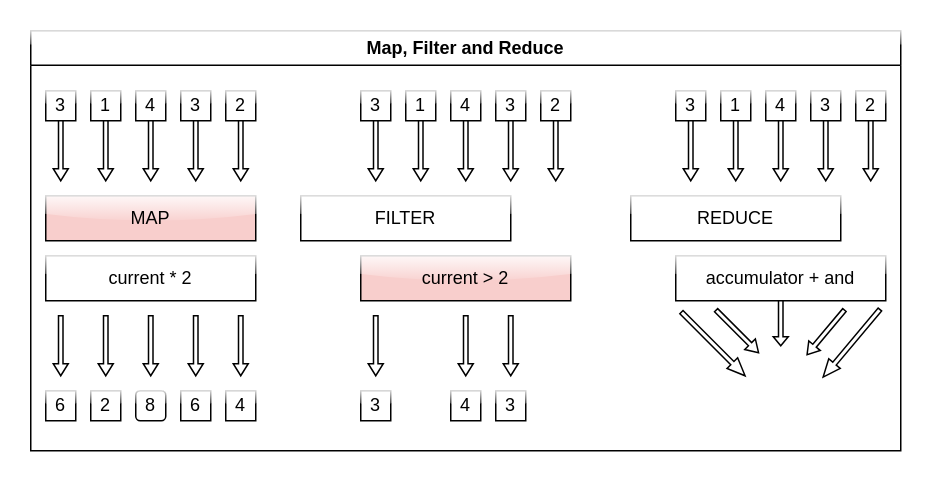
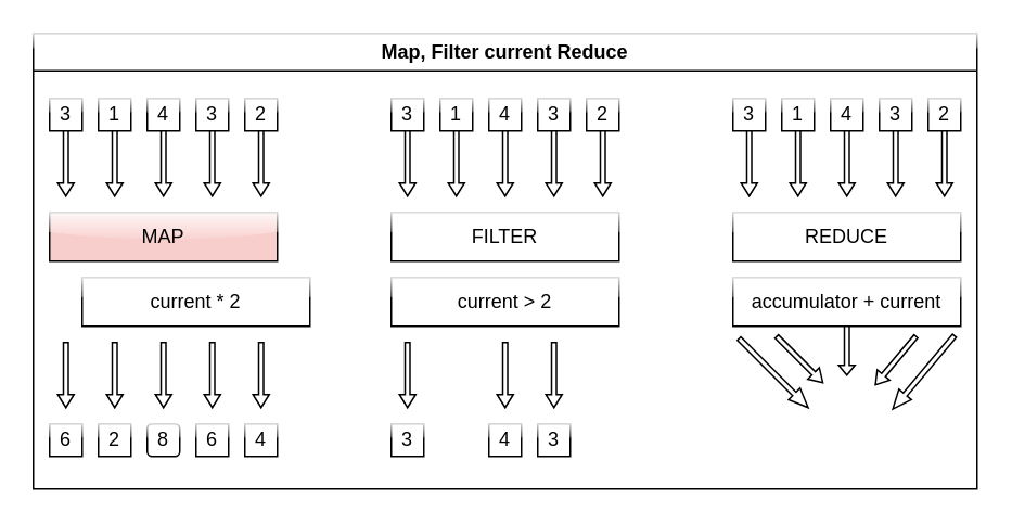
  <mxCell id="0" />
  <mxCell id="1" parent="0" />
- <mxCell id="2" value="Map, Filter and Reduce" style="swimlane;whiteSpace=wrap;html=1;glass=1;" vertex="1" parent="1"><mxGeometry x="20" y="20" width="580" height="280" as="geometry" /></mxCell>
+ <mxCell id="2" value="Map, Filter current Reduce" style="swimlane;whiteSpace=wrap;html=1;glass=1;" vertex="1" parent="1"><mxGeometry x="20" y="20" width="580" height="280" as="geometry" /></mxCell>
  <mxCell id="3" value="2" style="rounded=0;whiteSpace=wrap;html=1;glass=1;" vertex="1" parent="2"><mxGeometry x="340" y="40" width="20" height="20" as="geometry" /></mxCell>
  <mxCell id="4" value="3" style="rounded=0;whiteSpace=wrap;html=1;glass=1;" vertex="1" parent="2"><mxGeometry x="310" y="40" width="20" height="20" as="geometry" /></mxCell>
  <mxCell id="5" value="4" style="rounded=0;whiteSpace=wrap;html=1;glass=1;" vertex="1" parent="2"><mxGeometry x="280" y="40" width="20" height="20" as="geometry" /></mxCell>
  <mxCell id="6" value="1" style="rounded=0;whiteSpace=wrap;html=1;glass=1;" vertex="1" parent="2"><mxGeometry x="250" y="40" width="20" height="20" as="geometry" /></mxCell>
  <mxCell id="7" value="3" style="rounded=0;whiteSpace=wrap;html=1;glass=1;" vertex="1" parent="2"><mxGeometry x="220" y="40" width="20" height="20" as="geometry" /></mxCell>
  <mxCell id="8" value="2" style="rounded=0;whiteSpace=wrap;html=1;glass=1;" vertex="1" parent="2"><mxGeometry x="130" y="40" width="20" height="20" as="geometry" /></mxCell>
  <mxCell id="9" value="3" style="rounded=0;whiteSpace=wrap;html=1;glass=1;" vertex="1" parent="2"><mxGeometry x="100" y="40" width="20" height="20" as="geometry" /></mxCell>
  <mxCell id="10" value="4" style="rounded=0;whiteSpace=wrap;html=1;glass=1;" vertex="1" parent="2"><mxGeometry x="70" y="40" width="20" height="20" as="geometry" /></mxCell>
  <mxCell id="11" value="1" style="rounded=0;whiteSpace=wrap;html=1;glass=1;" vertex="1" parent="2"><mxGeometry x="40" y="40" width="20" height="20" as="geometry" /></mxCell>
  <mxCell id="12" value="3" style="rounded=0;whiteSpace=wrap;html=1;glass=1;" vertex="1" parent="2"><mxGeometry x="10" y="40" width="20" height="20" as="geometry" /></mxCell>
  <mxCell id="13" value="2" style="rounded=0;whiteSpace=wrap;html=1;glass=1;" vertex="1" parent="2"><mxGeometry x="550" y="40" width="20" height="20" as="geometry" /></mxCell>
  <mxCell id="14" value="3" style="rounded=0;whiteSpace=wrap;html=1;glass=1;" vertex="1" parent="2"><mxGeometry x="520" y="40" width="20" height="20" as="geometry" /></mxCell>
  <mxCell id="15" value="4" style="rounded=0;whiteSpace=wrap;html=1;glass=1;" vertex="1" parent="2"><mxGeometry x="490" y="40" width="20" height="20" as="geometry" /></mxCell>
  <mxCell id="16" value="1" style="rounded=0;whiteSpace=wrap;html=1;glass=1;" vertex="1" parent="2"><mxGeometry x="460" y="40" width="20" height="20" as="geometry" /></mxCell>
  <mxCell id="17" value="3" style="rounded=0;whiteSpace=wrap;html=1;glass=1;" vertex="1" parent="2"><mxGeometry x="430" y="40" width="20" height="20" as="geometry" /></mxCell>
  <mxCell id="18" value="MAP" style="rounded=0;whiteSpace=wrap;html=1;glass=1;fillColor=#f8cecc;" vertex="1" parent="2"><mxGeometry x="10" y="110" width="140" height="30" as="geometry" /></mxCell>
- <mxCell id="19" value="current * 2" style="rounded=0;whiteSpace=wrap;html=1;glass=1;" vertex="1" parent="2"><mxGeometry x="10" y="150" width="140" height="30" as="geometry" /></mxCell>
- <mxCell id="20" value="FILTER" style="rounded=0;whiteSpace=wrap;html=1;glass=1;" vertex="1" parent="2"><mxGeometry x="180" y="110" width="140" height="30" as="geometry" /></mxCell>
- <mxCell id="21" value="current &amp;gt; 2" style="rounded=0;whiteSpace=wrap;html=1;glass=1;fillColor=#f8cecc;" vertex="1" parent="2"><mxGeometry x="220" y="150" width="140" height="30" as="geometry" /></mxCell>
- <mxCell id="22" value="REDUCE" style="rounded=0;whiteSpace=wrap;html=1;glass=1;" vertex="1" parent="2"><mxGeometry x="400" y="110" width="140" height="30" as="geometry" /></mxCell>
- <mxCell id="23" value="accumulator + and" style="rounded=0;whiteSpace=wrap;html=1;glass=1;" vertex="1" parent="2"><mxGeometry x="430" y="150" width="140" height="30" as="geometry" /></mxCell>
+ <mxCell id="19" value="current * 2" style="rounded=0;whiteSpace=wrap;html=1;glass=1;" vertex="1" parent="2"><mxGeometry x="30" y="150" width="140" height="30" as="geometry" /></mxCell>
+ <mxCell id="20" value="FILTER" style="rounded=0;whiteSpace=wrap;html=1;glass=1;" vertex="1" parent="2"><mxGeometry x="220" y="110" width="140" height="30" as="geometry" /></mxCell>
+ <mxCell id="21" value="current &amp;gt; 2" style="rounded=0;whiteSpace=wrap;html=1;glass=1;" vertex="1" parent="2"><mxGeometry x="220" y="150" width="140" height="30" as="geometry" /></mxCell>
+ <mxCell id="22" value="REDUCE" style="rounded=0;whiteSpace=wrap;html=1;glass=1;" vertex="1" parent="2"><mxGeometry x="430" y="110" width="140" height="30" as="geometry" /></mxCell>
+ <mxCell id="23" value="accumulator + current" style="rounded=0;whiteSpace=wrap;html=1;glass=1;" vertex="1" parent="2"><mxGeometry x="430" y="150" width="140" height="30" as="geometry" /></mxCell>
  <mxCell id="24" value="3" style="rounded=0;whiteSpace=wrap;html=1;glass=1;" vertex="1" parent="2"><mxGeometry x="310" y="240" width="20" height="20" as="geometry" /></mxCell>
  <mxCell id="25" value="4" style="rounded=0;whiteSpace=wrap;html=1;glass=1;" vertex="1" parent="2"><mxGeometry x="280" y="240" width="20" height="20" as="geometry" /></mxCell>
  <mxCell id="26" value="3" style="rounded=0;whiteSpace=wrap;html=1;glass=1;" vertex="1" parent="2"><mxGeometry x="220" y="240" width="20" height="20" as="geometry" /></mxCell>
  <mxCell id="27" value="4" style="rounded=0;whiteSpace=wrap;html=1;glass=1;" vertex="1" parent="2"><mxGeometry x="130" y="240" width="20" height="20" as="geometry" /></mxCell>
  <mxCell id="28" value="6" style="rounded=0;whiteSpace=wrap;html=1;glass=1;" vertex="1" parent="2"><mxGeometry x="100" y="240" width="20" height="20" as="geometry" /></mxCell>
  <mxCell id="29" value="8" style="whiteSpace=wrap;html=1;glass=1;rounded=1;" vertex="1" parent="2"><mxGeometry x="70" y="240" width="20" height="20" as="geometry" /></mxCell>
  <mxCell id="30" value="2" style="rounded=0;whiteSpace=wrap;html=1;glass=1;" vertex="1" parent="2"><mxGeometry x="40" y="240" width="20" height="20" as="geometry" /></mxCell>
  <mxCell id="31" value="6" style="rounded=0;whiteSpace=wrap;html=1;glass=1;" vertex="1" parent="2"><mxGeometry x="10" y="240" width="20" height="20" as="geometry" /></mxCell>
  <mxCell id="32" value="" style="shape=singleArrow;direction=north;whiteSpace=wrap;html=1;glass=1;rotation=-180;" vertex="1" parent="2"><mxGeometry x="15" y="60" width="10" height="40" as="geometry" /></mxCell>
  <mxCell id="33" value="" style="shape=singleArrow;direction=north;whiteSpace=wrap;html=1;glass=1;rotation=-180;" vertex="1" parent="2"><mxGeometry x="135" y="60" width="10" height="40" as="geometry" /></mxCell>
  <mxCell id="34" value="" style="shape=singleArrow;direction=north;whiteSpace=wrap;html=1;glass=1;rotation=-180;" vertex="1" parent="2"><mxGeometry x="105" y="60" width="10" height="40" as="geometry" /></mxCell>
  <mxCell id="35" value="" style="shape=singleArrow;direction=north;whiteSpace=wrap;html=1;glass=1;rotation=-180;" vertex="1" parent="2"><mxGeometry x="75" y="60" width="10" height="40" as="geometry" /></mxCell>
  <mxCell id="36" value="" style="shape=singleArrow;direction=north;whiteSpace=wrap;html=1;glass=1;rotation=-180;" vertex="1" parent="2"><mxGeometry x="45" y="60" width="10" height="40" as="geometry" /></mxCell>
  <mxCell id="37" value="" style="shape=singleArrow;direction=north;whiteSpace=wrap;html=1;glass=1;rotation=-180;" vertex="1" parent="2"><mxGeometry x="15" y="190" width="10" height="40" as="geometry" /></mxCell>
  <mxCell id="38" value="" style="shape=singleArrow;direction=north;whiteSpace=wrap;html=1;glass=1;rotation=-180;" vertex="1" parent="2"><mxGeometry x="135" y="190" width="10" height="40" as="geometry" /></mxCell>
  <mxCell id="39" value="" style="shape=singleArrow;direction=north;whiteSpace=wrap;html=1;glass=1;rotation=-180;" vertex="1" parent="2"><mxGeometry x="105" y="190" width="10" height="40" as="geometry" /></mxCell>
  <mxCell id="40" value="" style="shape=singleArrow;direction=north;whiteSpace=wrap;html=1;glass=1;rotation=-180;" vertex="1" parent="2"><mxGeometry x="75" y="190" width="10" height="40" as="geometry" /></mxCell>
  <mxCell id="41" value="" style="shape=singleArrow;direction=north;whiteSpace=wrap;html=1;glass=1;rotation=-180;" vertex="1" parent="2"><mxGeometry x="45" y="190" width="10" height="40" as="geometry" /></mxCell>
  <mxCell id="42" value="" style="shape=singleArrow;direction=north;whiteSpace=wrap;html=1;glass=1;rotation=-180;" vertex="1" parent="2"><mxGeometry x="225" y="190" width="10" height="40" as="geometry" /></mxCell>
  <mxCell id="43" value="" style="shape=singleArrow;direction=north;whiteSpace=wrap;html=1;glass=1;rotation=-180;" vertex="1" parent="2"><mxGeometry x="315" y="190" width="10" height="40" as="geometry" /></mxCell>
  <mxCell id="44" value="" style="shape=singleArrow;direction=north;whiteSpace=wrap;html=1;glass=1;rotation=-180;" vertex="1" parent="2"><mxGeometry x="285" y="190" width="10" height="40" as="geometry" /></mxCell>
  <mxCell id="45" value="" style="shape=singleArrow;direction=north;whiteSpace=wrap;html=1;glass=1;rotation=-180;" vertex="1" parent="2"><mxGeometry x="225" y="60" width="10" height="40" as="geometry" /></mxCell>
  <mxCell id="46" value="" style="shape=singleArrow;direction=north;whiteSpace=wrap;html=1;glass=1;rotation=-180;" vertex="1" parent="2"><mxGeometry x="345" y="60" width="10" height="40" as="geometry" /></mxCell>
  <mxCell id="47" value="" style="shape=singleArrow;direction=north;whiteSpace=wrap;html=1;glass=1;rotation=-180;" vertex="1" parent="2"><mxGeometry x="315" y="60" width="10" height="40" as="geometry" /></mxCell>
  <mxCell id="48" value="" style="shape=singleArrow;direction=north;whiteSpace=wrap;html=1;glass=1;rotation=-180;" vertex="1" parent="2"><mxGeometry x="285" y="60" width="10" height="40" as="geometry" /></mxCell>
  <mxCell id="49" value="" style="shape=singleArrow;direction=north;whiteSpace=wrap;html=1;glass=1;rotation=-180;" vertex="1" parent="2"><mxGeometry x="255" y="60" width="10" height="40" as="geometry" /></mxCell>
  <mxCell id="50" value="" style="shape=singleArrow;direction=north;whiteSpace=wrap;html=1;glass=1;rotation=-180;" vertex="1" parent="2"><mxGeometry x="435" y="60" width="10" height="40" as="geometry" /></mxCell>
  <mxCell id="51" value="" style="shape=singleArrow;direction=north;whiteSpace=wrap;html=1;glass=1;rotation=-180;" vertex="1" parent="2"><mxGeometry x="555" y="60" width="10" height="40" as="geometry" /></mxCell>
  <mxCell id="52" value="" style="shape=singleArrow;direction=north;whiteSpace=wrap;html=1;glass=1;rotation=-180;" vertex="1" parent="2"><mxGeometry x="525" y="60" width="10" height="40" as="geometry" /></mxCell>
  <mxCell id="53" value="" style="shape=singleArrow;direction=north;whiteSpace=wrap;html=1;glass=1;rotation=-180;" vertex="1" parent="2"><mxGeometry x="495" y="60" width="10" height="40" as="geometry" /></mxCell>
  <mxCell id="54" value="" style="shape=singleArrow;direction=north;whiteSpace=wrap;html=1;glass=1;rotation=-180;" vertex="1" parent="2"><mxGeometry x="465" y="60" width="10" height="40" as="geometry" /></mxCell>
  <mxCell id="55" value="" style="shape=singleArrow;direction=north;whiteSpace=wrap;html=1;glass=1;rotation=-180;" vertex="1" parent="2"><mxGeometry x="495" y="180" width="10" height="30" as="geometry" /></mxCell>
  <mxCell id="56" value="" style="shape=singleArrow;direction=north;whiteSpace=wrap;html=1;glass=1;rotation=-140;" vertex="1" parent="2"><mxGeometry x="542.17" y="178.97" width="10" height="58.83" as="geometry" /></mxCell>
  <mxCell id="57" value="" style="shape=singleArrow;direction=north;whiteSpace=wrap;html=1;glass=1;rotation=135;" vertex="1" parent="2"><mxGeometry x="450" y="178.83" width="10" height="60" as="geometry" /></mxCell>
  <mxCell id="58" value="" style="shape=singleArrow;direction=north;whiteSpace=wrap;html=1;glass=1;rotation=-140;" vertex="1" parent="2"><mxGeometry x="525" y="181.7" width="10" height="38.77" as="geometry" /></mxCell>
  <mxCell id="59" value="" style="shape=singleArrow;direction=north;whiteSpace=wrap;html=1;glass=1;rotation=135;" vertex="1" parent="2"><mxGeometry x="466.05" y="180.47" width="10" height="40" as="geometry" /></mxCell>
